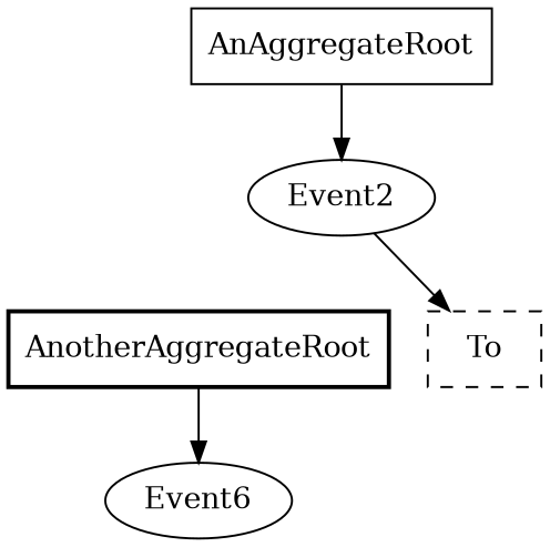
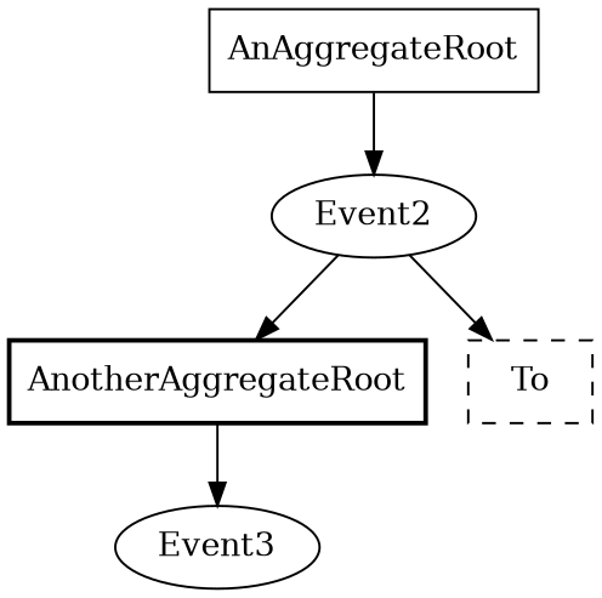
  digraph {
    splines=spline
    node [shape=box]
    edge [style=solid]
    Event2 [shape=ellipse]
    AnAggregateRoot
    AnotherAggregateRoot [style=bold]
    To [style=dashed]
-   Event3 [shape=ellipse label=Event6]
+   Event3 [shape=ellipse]
+   Event2 -> AnotherAggregateRoot
    Event2 -> To
    AnAggregateRoot -> Event2
    AnotherAggregateRoot -> Event3
  }
